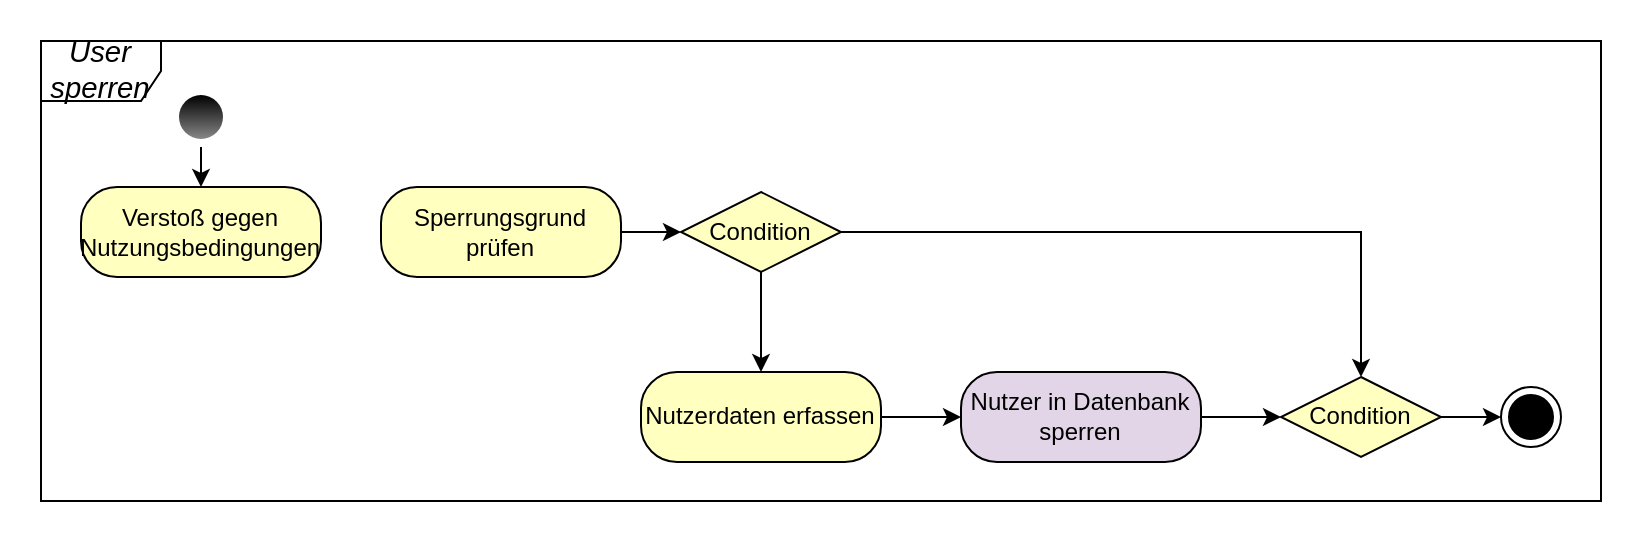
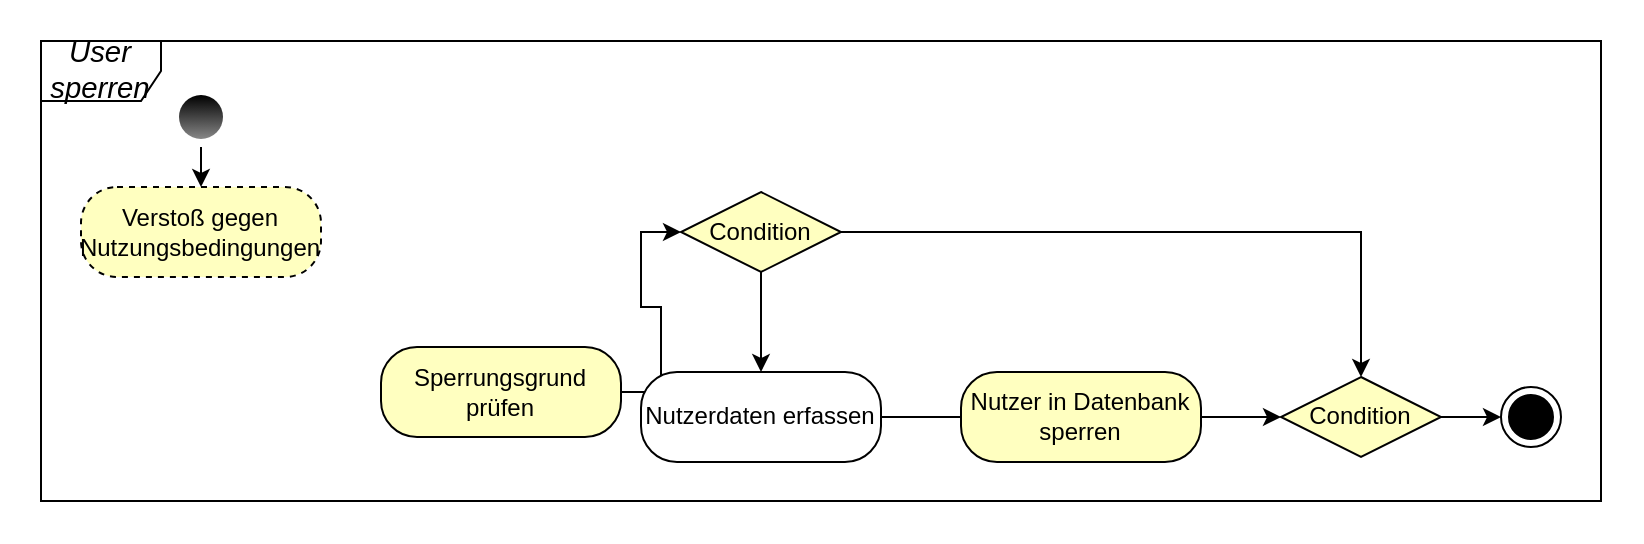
  <mxCell id="0" />
  <mxCell id="1" parent="0" />
  <mxCell id="2" value="&lt;i&gt;&lt;span style=&quot;font-size: 11.0pt ; font-family: &amp;#34;calibri&amp;#34; , sans-serif&quot;&gt;User sperren&lt;br&gt;&lt;/span&gt;&lt;/i&gt;" style="shape=umlFrame;whiteSpace=wrap;html=1;" parent="1" vertex="1"><mxGeometry x="20" y="20" width="780" height="230" as="geometry" /></mxCell>
  <mxCell id="3" value="" style="ellipse;html=1;shape=endState;fillColor=#000000;" parent="1" vertex="1"><mxGeometry x="750" y="193" width="30" height="30" as="geometry" /></mxCell>
  <mxCell id="4" style="edgeStyle=orthogonalEdgeStyle;rounded=0;orthogonalLoop=1;jettySize=auto;html=1;exitX=0.5;exitY=1;exitDx=0;exitDy=0;entryX=0.5;entryY=0;entryDx=0;entryDy=0;startArrow=none;startFill=0;endArrow=classic;endFill=1;strokeColor=#000000;" edge="1" parent="1" source="5" target="6"><mxGeometry relative="1" as="geometry" /></mxCell>
  <mxCell id="5" value="" style="ellipse;html=1;shape=endState;fillColor=#000000;fontStyle=1;strokeColor=none;gradientColor=#878787;" parent="1" vertex="1"><mxGeometry x="85" y="43" width="30" height="30" as="geometry" /></mxCell>
- <mxCell id="6" value="Verstoß gegen&lt;br&gt;Nutzungsbedingungen" style="rounded=1;whiteSpace=wrap;html=1;arcSize=40;fontColor=#000000;fillColor=#ffffc0;" vertex="1" parent="1"><mxGeometry x="40" y="93" width="120" height="45" as="geometry" /></mxCell>
+ <mxCell id="6" value="Verstoß gegen&lt;br&gt;Nutzungsbedingungen" style="rounded=1;whiteSpace=wrap;html=1;arcSize=40;fontColor=#000000;fillColor=#ffffc0;dashed=1;" vertex="1" parent="1"><mxGeometry x="40" y="93" width="120" height="45" as="geometry" /></mxCell>
  <mxCell id="7" style="edgeStyle=orthogonalEdgeStyle;rounded=0;orthogonalLoop=1;jettySize=auto;html=1;entryX=0;entryY=0.5;entryDx=0;entryDy=0;startArrow=none;startFill=0;endArrow=classic;endFill=1;strokeColor=#000000;" edge="1" parent="1" source="8" target="11"><mxGeometry relative="1" as="geometry" /></mxCell>
- <mxCell id="8" value="Sperrungsgrund&lt;br&gt;prüfen" style="rounded=1;whiteSpace=wrap;html=1;arcSize=40;fontColor=#000000;fillColor=#ffffc0;" vertex="1" parent="1"><mxGeometry x="190" y="93" width="120" height="45" as="geometry" /></mxCell>
+ <mxCell id="8" value="Sperrungsgrund&lt;br&gt;prüfen" style="rounded=1;whiteSpace=wrap;html=1;arcSize=40;fontColor=#000000;fillColor=#ffffc0;" vertex="1" parent="1"><mxGeometry x="190" y="173" width="120" height="45" as="geometry" /></mxCell>
  <mxCell id="9" style="edgeStyle=orthogonalEdgeStyle;rounded=0;orthogonalLoop=1;jettySize=auto;html=1;exitX=0.5;exitY=1;exitDx=0;exitDy=0;entryX=0.5;entryY=0;entryDx=0;entryDy=0;startArrow=none;startFill=0;endArrow=classic;endFill=1;strokeColor=#000000;" edge="1" parent="1" source="11" target="15"><mxGeometry relative="1" as="geometry" /></mxCell>
  <mxCell id="10" style="edgeStyle=orthogonalEdgeStyle;rounded=0;orthogonalLoop=1;jettySize=auto;html=1;exitX=1;exitY=0.5;exitDx=0;exitDy=0;entryX=0.5;entryY=0;entryDx=0;entryDy=0;startArrow=none;startFill=0;endArrow=classic;endFill=1;strokeColor=#000000;" edge="1" parent="1" source="11" target="13"><mxGeometry relative="1" as="geometry"><mxPoint x="460" y="115.5" as="targetPoint" /></mxGeometry></mxCell>
  <mxCell id="11" value="Condition" style="rhombus;whiteSpace=wrap;html=1;fillColor=#ffffc0;" vertex="1" parent="1"><mxGeometry x="340" y="95.5" width="80" height="40" as="geometry" /></mxCell>
  <mxCell id="12" style="edgeStyle=orthogonalEdgeStyle;rounded=0;orthogonalLoop=1;jettySize=auto;html=1;exitX=1;exitY=0.5;exitDx=0;exitDy=0;startArrow=none;startFill=0;endArrow=classic;endFill=1;strokeColor=#000000;" edge="1" parent="1" source="13" target="3"><mxGeometry relative="1" as="geometry" /></mxCell>
  <mxCell id="13" value="Condition" style="rhombus;whiteSpace=wrap;html=1;fillColor=#ffffc0;" vertex="1" parent="1"><mxGeometry x="640" y="188" width="80" height="40" as="geometry" /></mxCell>
- <mxCell id="14" value="" style="edgeStyle=orthogonalEdgeStyle;rounded=0;orthogonalLoop=1;jettySize=auto;html=1;startArrow=none;startFill=0;endArrow=classic;endFill=1;strokeColor=#000000;" edge="1" parent="1" source="15" target="17"><mxGeometry relative="1" as="geometry" /></mxCell>
- <mxCell id="15" value="Nutzerdaten erfassen" style="rounded=1;whiteSpace=wrap;html=1;arcSize=40;fontColor=#000000;fillColor=#ffffc0;" vertex="1" parent="1"><mxGeometry x="320" y="185.5" width="120" height="45" as="geometry" /></mxCell>
+ <mxCell id="14" value="" style="edgeStyle=orthogonalEdgeStyle;rounded=0;orthogonalLoop=1;jettySize=auto;html=1;startArrow=none;startFill=0;endArrow=none;endFill=1;strokeColor=#000000;" edge="1" parent="1" source="15" target="17"><mxGeometry relative="1" as="geometry" /></mxCell>
+ <mxCell id="15" value="Nutzerdaten erfassen" style="rounded=1;whiteSpace=wrap;html=1;arcSize=40;fontColor=#000000;fillColor=#ffffff;" vertex="1" parent="1"><mxGeometry x="320" y="185.5" width="120" height="45" as="geometry" /></mxCell>
  <mxCell id="16" style="edgeStyle=orthogonalEdgeStyle;rounded=0;orthogonalLoop=1;jettySize=auto;html=1;entryX=0;entryY=0.5;entryDx=0;entryDy=0;startArrow=none;startFill=0;endArrow=classic;endFill=1;strokeColor=#000000;" edge="1" parent="1" source="17" target="13"><mxGeometry relative="1" as="geometry" /></mxCell>
- <mxCell id="17" value="Nutzer in Datenbank sperren" style="rounded=1;whiteSpace=wrap;html=1;arcSize=40;fontColor=#000000;fillColor=#e1d5e7;" vertex="1" parent="1"><mxGeometry x="480" y="185.5" width="120" height="45" as="geometry" /></mxCell>
+ <mxCell id="17" value="Nutzer in Datenbank sperren" style="rounded=1;whiteSpace=wrap;html=1;arcSize=40;fontColor=#000000;fillColor=#ffffc0;" vertex="1" parent="1"><mxGeometry x="480" y="185.5" width="120" height="45" as="geometry" /></mxCell>
